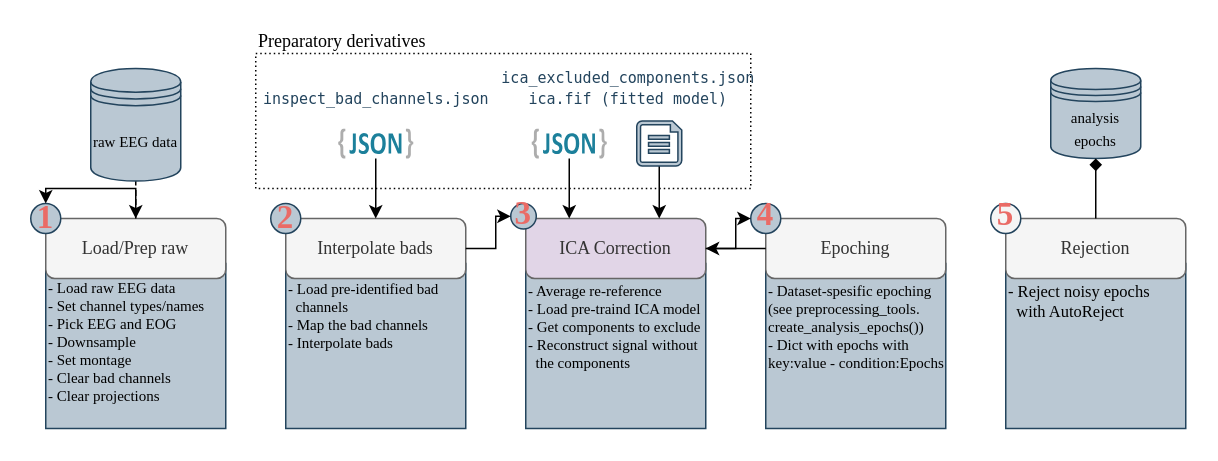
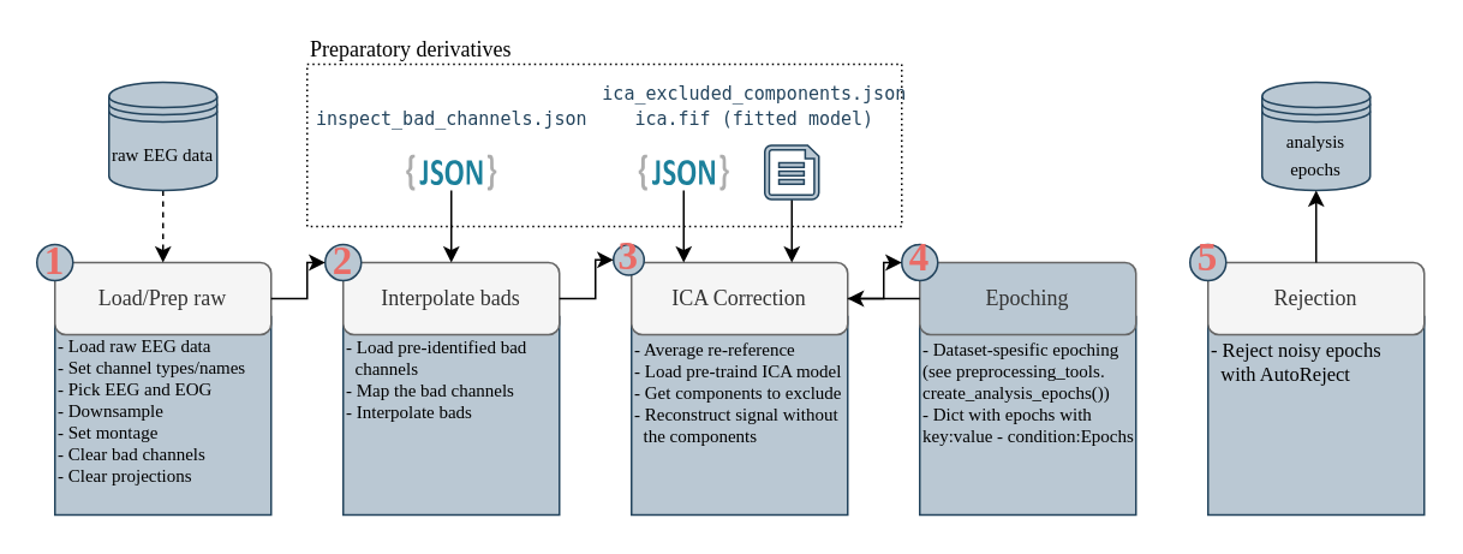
  <mxCell id="0" />
  <mxCell id="1" parent="0" />
  <mxCell id="2" value="" style="rounded=0;whiteSpace=wrap;html=1;fillColor=#bac8d3;strokeColor=#23445d;" vertex="1" parent="1"><mxGeometry x="670" y="175" width="120" height="110" as="geometry" /></mxCell>
  <mxCell id="3" value="" style="rounded=0;whiteSpace=wrap;html=1;fillColor=#bac8d3;strokeColor=#23445d;" vertex="1" parent="1"><mxGeometry x="510" y="175" width="120" height="110" as="geometry" /></mxCell>
  <mxCell id="4" value="" style="rounded=0;whiteSpace=wrap;html=1;fillColor=#bac8d3;strokeColor=#23445d;" vertex="1" parent="1"><mxGeometry x="350" y="175" width="120" height="110" as="geometry" /></mxCell>
  <mxCell id="5" value="" style="rounded=0;whiteSpace=wrap;html=1;fillColor=#bac8d3;strokeColor=#23445d;" vertex="1" parent="1"><mxGeometry x="190" y="175" width="120" height="110" as="geometry" /></mxCell>
  <mxCell id="6" value="" style="rounded=0;whiteSpace=wrap;html=1;fillColor=#bac8d3;strokeColor=#23445d;" vertex="1" parent="1"><mxGeometry x="30" y="175" width="120" height="110" as="geometry" /></mxCell>
  <mxCell id="7" value="&lt;font face=&quot;Times New Roman&quot;&gt;- Load raw EEG data&lt;/font&gt;&lt;div&gt;&lt;font face=&quot;Times New Roman&quot;&gt;- Set channel types/names&lt;/font&gt;&lt;/div&gt;&lt;div&gt;&lt;font face=&quot;Times New Roman&quot;&gt;- Pick EEG and EOG&lt;/font&gt;&lt;/div&gt;&lt;div&gt;&lt;font face=&quot;Times New Roman&quot;&gt;- Downsample&lt;/font&gt;&lt;/div&gt;&lt;div&gt;&lt;font face=&quot;Times New Roman&quot;&gt;- Set montage&lt;/font&gt;&lt;/div&gt;&lt;div&gt;&lt;font face=&quot;Times New Roman&quot;&gt;- Clear bad channels&lt;/font&gt;&lt;/div&gt;&lt;div&gt;&lt;font face=&quot;Times New Roman&quot;&gt;- Clear projections&lt;/font&gt;&lt;/div&gt;" style="text;html=1;align=left;verticalAlign=middle;resizable=0;points=[];autosize=1;strokeColor=none;fillColor=none;spacingTop=-6;fontSize=10;" vertex="1" parent="1"><mxGeometry x="30" y="185" width="130" height="90" as="geometry" /></mxCell>
  <mxCell id="8" value="" style="rounded=0;whiteSpace=wrap;html=1;fillColor=none;dashed=1;dashPattern=1 2;" vertex="1" parent="1"><mxGeometry x="170" y="35" width="330" height="90" as="geometry" /></mxCell>
  <mxCell id="9" value="" style="group" vertex="1" connectable="0" parent="1"><mxGeometry x="20" y="135" width="130" height="50" as="geometry" /></mxCell>
  <mxCell id="10" value="&lt;font face=&quot;Times New Roman&quot;&gt;Load/Prep raw&lt;/font&gt;" style="rounded=1;whiteSpace=wrap;html=1;fillColor=#f5f5f5;fontColor=#333333;strokeColor=#666666;" vertex="1" parent="9"><mxGeometry x="10" y="10" width="120" height="40" as="geometry" /></mxCell>
  <mxCell id="11" value="&lt;b&gt;&lt;font style=&quot;font-size: 22px; color: rgb(234, 107, 102);&quot; face=&quot;Georgia&quot;&gt;1&lt;/font&gt;&lt;/b&gt;" style="ellipse;whiteSpace=wrap;html=1;aspect=fixed;fillColor=#bac8d3;strokeColor=#23445d;" vertex="1" parent="9"><mxGeometry width="20" height="20" as="geometry" /></mxCell>
  <mxCell id="12" value="" style="group" vertex="1" connectable="0" parent="1"><mxGeometry x="180" y="135" width="130" height="50" as="geometry" /></mxCell>
  <mxCell id="13" value="&lt;font face=&quot;Times New Roman&quot;&gt;Interpolate bads&lt;/font&gt;" style="rounded=1;whiteSpace=wrap;html=1;fillColor=#f5f5f5;fontColor=#333333;strokeColor=#666666;" vertex="1" parent="12"><mxGeometry x="10" y="10" width="120" height="40" as="geometry" /></mxCell>
  <mxCell id="14" value="&lt;b&gt;&lt;font style=&quot;font-size: 22px; color: rgb(234, 107, 102);&quot; face=&quot;Georgia&quot;&gt;2&lt;/font&gt;&lt;/b&gt;" style="ellipse;whiteSpace=wrap;html=1;aspect=fixed;fillColor=#bac8d3;strokeColor=#23445d;" vertex="1" parent="12"><mxGeometry width="20" height="20" as="geometry" /></mxCell>
  <mxCell id="15" value="" style="group" vertex="1" connectable="0" parent="1"><mxGeometry x="340" y="135" width="130" height="50" as="geometry" /></mxCell>
- <mxCell id="16" value="&lt;font face=&quot;Times New Roman&quot;&gt;ICA Correction&lt;/font&gt;" style="rounded=1;whiteSpace=wrap;html=1;fillColor=#e1d5e7;fontColor=#333333;strokeColor=#666666;" vertex="1" parent="15"><mxGeometry x="10.0" y="10" width="120.0" height="40" as="geometry" /></mxCell>
+ <mxCell id="16" value="&lt;font face=&quot;Times New Roman&quot;&gt;ICA Correction&lt;/font&gt;" style="rounded=1;whiteSpace=wrap;html=1;fillColor=#f5f5f5;fontColor=#333333;strokeColor=#666666;" vertex="1" parent="15"><mxGeometry x="10.0" y="10" width="120.0" height="40" as="geometry" /></mxCell>
  <mxCell id="17" value="&lt;b&gt;&lt;font style=&quot;font-size: 22px; color: rgb(234, 107, 102);&quot; face=&quot;Georgia&quot;&gt;3&lt;/font&gt;&lt;/b&gt;" style="ellipse;whiteSpace=wrap;html=1;aspect=fixed;fillColor=#bac8d3;strokeColor=#23445d;spacing=2;spacingTop=-4;" vertex="1" parent="15"><mxGeometry width="17.021" height="17.021" as="geometry" /></mxCell>
  <mxCell id="18" value="" style="group" vertex="1" connectable="0" parent="1"><mxGeometry x="500" y="135" width="130" height="50" as="geometry" /></mxCell>
- <mxCell id="19" value="&lt;font face=&quot;Times New Roman&quot;&gt;Epoching&lt;/font&gt;" style="rounded=1;whiteSpace=wrap;html=1;fillColor=#f5f5f5;fontColor=#333333;strokeColor=#666666;" vertex="1" parent="18"><mxGeometry x="10" y="10" width="120" height="40" as="geometry" /></mxCell>
+ <mxCell id="19" value="&lt;font face=&quot;Times New Roman&quot;&gt;Epoching&lt;/font&gt;" style="rounded=1;whiteSpace=wrap;html=1;fillColor=#bac8d3;fontColor=#333333;strokeColor=#666666;" vertex="1" parent="18"><mxGeometry x="10" y="10" width="120" height="40" as="geometry" /></mxCell>
  <mxCell id="20" value="&lt;b&gt;&lt;font style=&quot;font-size: 22px; color: rgb(234, 107, 102);&quot; face=&quot;Georgia&quot;&gt;4&lt;/font&gt;&lt;/b&gt;" style="ellipse;whiteSpace=wrap;html=1;aspect=fixed;fillColor=#bac8d3;strokeColor=#23445d;spacing=2;spacingTop=-4;" vertex="1" parent="18"><mxGeometry width="20" height="20" as="geometry" /></mxCell>
  <mxCell id="21" value="" style="group" vertex="1" connectable="0" parent="1"><mxGeometry x="660" y="135" width="130" height="50" as="geometry" /></mxCell>
  <mxCell id="22" value="&lt;font face=&quot;Times New Roman&quot;&gt;Rejection&lt;/font&gt;" style="rounded=1;whiteSpace=wrap;html=1;fillColor=#f5f5f5;fontColor=#333333;strokeColor=#666666;" vertex="1" parent="21"><mxGeometry x="10" y="10" width="120" height="40" as="geometry" /></mxCell>
- <mxCell id="23" value="&lt;b&gt;&lt;font style=&quot;font-size: 22px; color: rgb(234, 107, 102);&quot; face=&quot;Georgia&quot;&gt;5&lt;/font&gt;&lt;/b&gt;" style="ellipse;whiteSpace=wrap;html=1;aspect=fixed;fillColor=#f5f5f5;strokeColor=#23445d;spacing=2;spacingTop=-4;" vertex="1" parent="21"><mxGeometry width="20" height="20" as="geometry" /></mxCell>
+ <mxCell id="23" value="&lt;b&gt;&lt;font style=&quot;font-size: 22px; color: rgb(234, 107, 102);&quot; face=&quot;Georgia&quot;&gt;5&lt;/font&gt;&lt;/b&gt;" style="ellipse;whiteSpace=wrap;html=1;aspect=fixed;fillColor=#bac8d3;strokeColor=#23445d;spacing=2;spacingTop=-4;" vertex="1" parent="21"><mxGeometry width="20" height="20" as="geometry" /></mxCell>
  <mxCell id="24" value="" style="edgeStyle=orthogonalEdgeStyle;rounded=0;orthogonalLoop=1;jettySize=auto;html=1;dashed=1;" edge="1" parent="1" source="25" target="10"><mxGeometry relative="1" as="geometry" /></mxCell>
- <mxCell id="25" value="&lt;font style=&quot;font-size: 10px;&quot; face=&quot;Times New Roman&quot;&gt;raw EEG data&lt;/font&gt;" style="shape=datastore;whiteSpace=wrap;html=1;fillColor=#bac8d3;strokeColor=#23445d;" vertex="1" parent="1"><mxGeometry x="60" y="45" width="60" height="75" as="geometry" /></mxCell>
+ <mxCell id="25" value="&lt;font style=&quot;font-size: 10px;&quot; face=&quot;Times New Roman&quot;&gt;raw EEG data&lt;/font&gt;" style="shape=datastore;whiteSpace=wrap;html=1;fillColor=#bac8d3;strokeColor=#23445d;" vertex="1" parent="1"><mxGeometry x="60" y="45" width="60" height="60" as="geometry" /></mxCell>
  <mxCell id="26" value="" style="dashed=0;outlineConnect=0;html=1;align=center;labelPosition=center;verticalLabelPosition=bottom;verticalAlign=top;shape=mxgraph.weblogos.json_2" vertex="1" parent="1"><mxGeometry x="354" y="85" width="50" height="20" as="geometry" /></mxCell>
  <mxCell id="27" value="&lt;pre&gt;&lt;font style=&quot;color: light-dark(rgb(35, 68, 93), rgb(237, 237, 237)); font-size: 10px; line-height: 100%;&quot;&gt; ica_excluded_components.json&lt;/font&gt;&lt;/pre&gt;" style="text;html=1;align=center;verticalAlign=middle;resizable=0;points=[];autosize=1;strokeColor=none;fillColor=none;" vertex="1" parent="1"><mxGeometry x="325" y="26.3" width="180" height="50" as="geometry" /></mxCell>
  <mxCell id="28" value="" style="edgeStyle=orthogonalEdgeStyle;rounded=0;orthogonalLoop=1;jettySize=auto;html=1;" edge="1" parent="1" source="29" target="13"><mxGeometry relative="1" as="geometry" /></mxCell>
  <mxCell id="29" value="" style="dashed=0;outlineConnect=0;html=1;align=center;labelPosition=center;verticalLabelPosition=bottom;verticalAlign=top;shape=mxgraph.weblogos.json_2" vertex="1" parent="1"><mxGeometry x="225" y="85" width="50" height="20" as="geometry" /></mxCell>
  <mxCell id="30" value="&lt;pre&gt;&lt;font style=&quot;color: light-dark(rgb(35, 68, 93), rgb(237, 237, 237)); font-size: 10px; line-height: 100%;&quot;&gt;inspect_bad_channels.json&lt;/font&gt;&lt;/pre&gt;" style="text;html=1;align=center;verticalAlign=middle;resizable=0;points=[];autosize=1;strokeColor=none;fillColor=none;" vertex="1" parent="1"><mxGeometry x="170" y="40" width="160" height="50" as="geometry" /></mxCell>
- <mxCell id="31" value="" style="edgeStyle=orthogonalEdgeStyle;rounded=0;orthogonalLoop=1;jettySize=auto;html=1;" edge="1" parent="1" source="10" target="11"><mxGeometry relative="1" as="geometry" /></mxCell>
+ <mxCell id="31" value="" style="edgeStyle=orthogonalEdgeStyle;rounded=0;orthogonalLoop=1;jettySize=auto;html=1;" edge="1" parent="1" source="10" target="14"><mxGeometry relative="1" as="geometry" /></mxCell>
  <mxCell id="32" value="" style="edgeStyle=orthogonalEdgeStyle;rounded=0;orthogonalLoop=1;jettySize=auto;html=1;" edge="1" parent="1" source="13" target="17"><mxGeometry relative="1" as="geometry" /></mxCell>
  <mxCell id="33" value="" style="edgeStyle=orthogonalEdgeStyle;rounded=0;orthogonalLoop=1;jettySize=auto;html=1;" edge="1" parent="1" source="16" target="20"><mxGeometry relative="1" as="geometry" /></mxCell>
  <mxCell id="34" value="" style="edgeStyle=orthogonalEdgeStyle;rounded=0;orthogonalLoop=1;jettySize=auto;html=1;" edge="1" parent="1" source="19" target="16"><mxGeometry relative="1" as="geometry" /></mxCell>
  <mxCell id="35" value="&lt;font face=&quot;Times New Roman&quot;&gt;&lt;span style=&quot;font-size: 10px;&quot;&gt;analysis epochs&lt;/span&gt;&lt;/font&gt;" style="shape=datastore;whiteSpace=wrap;html=1;fillColor=#bac8d3;strokeColor=#23445d;" vertex="1" parent="1"><mxGeometry x="700" y="45" width="60" height="60" as="geometry" /></mxCell>
- <mxCell id="36" value="" style="edgeStyle=orthogonalEdgeStyle;rounded=0;orthogonalLoop=1;jettySize=auto;html=1;endArrow=diamond;" edge="1" parent="1" source="22" target="35"><mxGeometry relative="1" as="geometry" /></mxCell>
+ <mxCell id="36" value="" style="edgeStyle=orthogonalEdgeStyle;rounded=0;orthogonalLoop=1;jettySize=auto;html=1;" edge="1" parent="1" source="22" target="35"><mxGeometry relative="1" as="geometry" /></mxCell>
  <mxCell id="37" value="&lt;font face=&quot;Times New Roman&quot;&gt;Preparatory derivatives&lt;/font&gt;" style="text;html=1;align=left;verticalAlign=middle;resizable=0;points=[];autosize=1;strokeColor=none;fillColor=none;spacingTop=-6;" vertex="1" parent="1"><mxGeometry x="170" y="20" width="140" height="20" as="geometry" /></mxCell>
  <mxCell id="38" style="edgeStyle=orthogonalEdgeStyle;rounded=0;orthogonalLoop=1;jettySize=auto;html=1;" edge="1" parent="1" source="39"><mxGeometry relative="1" as="geometry"><mxPoint x="439" y="145" as="targetPoint" /></mxGeometry></mxCell>
  <mxCell id="39" value="" style="verticalLabelPosition=bottom;html=1;verticalAlign=top;align=center;strokeColor=#23445d;fillColor=#bac8d3;shape=mxgraph.azure.cloud_services_configuration_file;pointerEvents=1;strokeWidth=1;" vertex="1" parent="1"><mxGeometry x="424" y="80" width="30" height="30" as="geometry" /></mxCell>
  <mxCell id="40" value="&lt;pre&gt;&lt;font color=&quot;#23445d&quot;&gt;&lt;span style=&quot;font-size: 10px;&quot;&gt; ica.fif (fitted model)&lt;/span&gt;&lt;/font&gt;&lt;/pre&gt;" style="text;html=1;align=center;verticalAlign=middle;resizable=0;points=[];autosize=1;strokeColor=none;fillColor=none;" vertex="1" parent="1"><mxGeometry x="340" y="40" width="150" height="50" as="geometry" /></mxCell>
  <mxCell id="41" style="edgeStyle=orthogonalEdgeStyle;rounded=0;orthogonalLoop=1;jettySize=auto;html=1;" edge="1" parent="1" source="26"><mxGeometry relative="1" as="geometry"><mxPoint x="379" y="145" as="targetPoint" /></mxGeometry></mxCell>
  <mxCell id="42" value="&lt;font face=&quot;Times New Roman&quot;&gt;- Load pre-identified&amp;nbsp;&lt;/font&gt;&lt;span style=&quot;font-family: &amp;quot;Times New Roman&amp;quot;; background-color: transparent; color: light-dark(rgb(0, 0, 0), rgb(255, 255, 255));&quot;&gt;bad&amp;nbsp;&lt;/span&gt;&lt;div&gt;&lt;span style=&quot;font-family: &amp;quot;Times New Roman&amp;quot;; background-color: transparent; color: light-dark(rgb(0, 0, 0), rgb(255, 255, 255));&quot;&gt;&amp;nbsp; channels&lt;/span&gt;&lt;div&gt;&lt;font face=&quot;Times New Roman&quot;&gt;- Map the bad channels&lt;/font&gt;&lt;/div&gt;&lt;div&gt;&lt;font face=&quot;Times New Roman&quot;&gt;- Interpolate bads&lt;/font&gt;&lt;/div&gt;&lt;/div&gt;&lt;div&gt;&lt;font face=&quot;Times New Roman&quot;&gt;&lt;br&gt;&lt;/font&gt;&lt;/div&gt;&lt;div&gt;&lt;font face=&quot;Times New Roman&quot;&gt;&lt;br&gt;&lt;/font&gt;&lt;/div&gt;" style="text;html=1;align=left;verticalAlign=middle;resizable=0;points=[];autosize=1;strokeColor=none;fillColor=none;spacingTop=-6;fontSize=10;" vertex="1" parent="1"><mxGeometry x="190" y="185" width="130" height="80" as="geometry" /></mxCell>
  <mxCell id="43" value="&lt;font face=&quot;Times New Roman&quot;&gt;- Average re-reference&lt;br&gt;&lt;/font&gt;&lt;div&gt;&lt;font face=&quot;Times New Roman&quot;&gt;- Load pre-traind ICA model&lt;/font&gt;&lt;/div&gt;&lt;div&gt;&lt;font face=&quot;Times New Roman&quot;&gt;- Get components to&amp;nbsp;&lt;/font&gt;&lt;span style=&quot;font-family: &amp;quot;Times New Roman&amp;quot;; background-color: transparent; color: light-dark(rgb(0, 0, 0), rgb(255, 255, 255));&quot;&gt;exclude&lt;/span&gt;&lt;/div&gt;&lt;div&gt;&lt;font face=&quot;Times New Roman&quot;&gt;- Reconstruct signal&amp;nbsp;&lt;/font&gt;&lt;font style=&quot;background-color: transparent; color: light-dark(rgb(0, 0, 0), rgb(255, 255, 255));&quot; face=&quot;Times New Roman&quot;&gt;without&lt;/font&gt;&lt;/div&gt;&lt;div&gt;&lt;font style=&quot;background-color: transparent; color: light-dark(rgb(0, 0, 0), rgb(255, 255, 255));&quot; face=&quot;Times New Roman&quot;&gt;&amp;nbsp;&amp;nbsp;&lt;/font&gt;&lt;span style=&quot;background-color: transparent; color: light-dark(rgb(0, 0, 0), rgb(255, 255, 255)); font-family: &amp;quot;Times New Roman&amp;quot;;&quot;&gt;the components&lt;/span&gt;&lt;/div&gt;" style="text;html=1;align=left;verticalAlign=middle;resizable=0;points=[];autosize=1;strokeColor=none;fillColor=none;spacingTop=-6;fontSize=10;" vertex="1" parent="1"><mxGeometry x="350" y="185" width="140" height="70" as="geometry" /></mxCell>
  <mxCell id="44" value="&lt;font face=&quot;Times New Roman&quot;&gt;- Dataset-spesific epoching&lt;/font&gt;&lt;div&gt;&lt;font face=&quot;Times New Roman&quot;&gt;(see preprocessing_tools.&lt;/font&gt;&lt;/div&gt;&lt;div&gt;&lt;font face=&quot;Times New Roman&quot;&gt;create_analysis_epochs())&lt;/font&gt;&lt;/div&gt;&lt;div&gt;&lt;font face=&quot;Times New Roman&quot;&gt;- Dict with epochs with&lt;/font&gt;&lt;/div&gt;&lt;div&gt;&lt;font face=&quot;Times New Roman&quot;&gt;key:value - condition:Epochs&lt;/font&gt;&lt;/div&gt;" style="text;html=1;align=left;verticalAlign=middle;resizable=0;points=[];autosize=1;strokeColor=none;fillColor=none;spacingTop=-6;fontSize=10;" vertex="1" parent="1"><mxGeometry x="510" y="185" width="140" height="70" as="geometry" /></mxCell>
  <mxCell id="45" value="&lt;font face=&quot;Times New Roman&quot;&gt;- Reject noisy epochs&lt;/font&gt;&lt;div&gt;&lt;font face=&quot;Times New Roman&quot;&gt;&amp;nbsp; with AutoReject&lt;/font&gt;&lt;/div&gt;&lt;div&gt;&lt;font face=&quot;Times New Roman&quot;&gt;&lt;br&gt;&lt;/font&gt;&lt;/div&gt;" style="text;html=1;align=left;verticalAlign=middle;resizable=0;points=[];autosize=1;strokeColor=none;fillColor=none;spacingTop=-6;fontSize=11;" vertex="1" parent="1"><mxGeometry x="670" y="185" width="120" height="50" as="geometry" /></mxCell>
